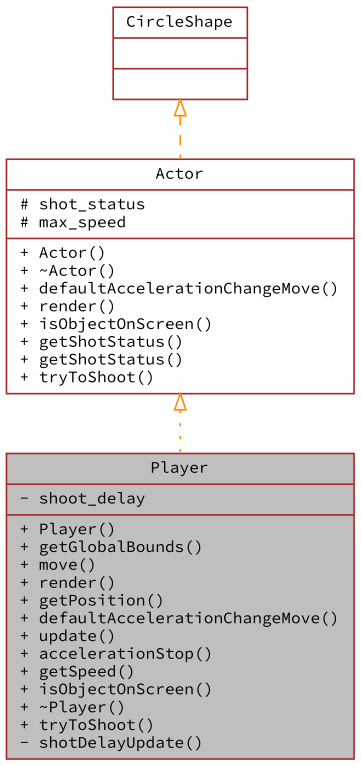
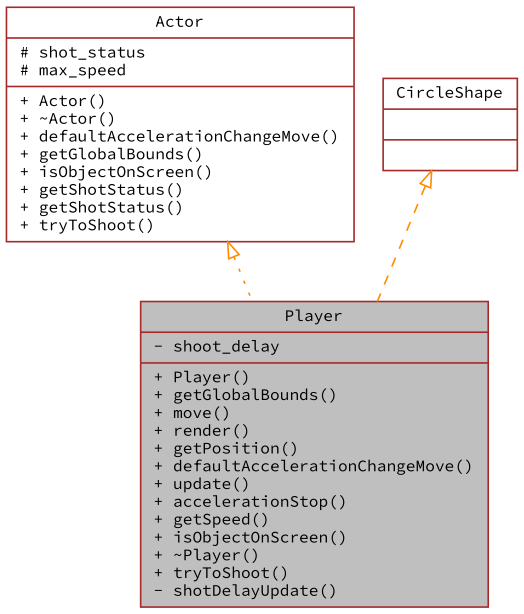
  digraph {
    fontname="Source Code Pro"
    node [color=brown fillcolor=white fontname="Source Code Pro" fontsize=10 shape=record style=filled]
    edge [arrowtail=onormal color=darkorange dir=back fontname="Source Code Pro" fontsize=10 labelfontname=Helvetica labelfontsize=10]
    n1 [fillcolor=grey75 fontcolor=black height=0.2 label="{Player\n|- shoot_delay\l|+ Player()\l+ getGlobalBounds()\l+ move()\l+ render()\l+ getPosition()\l+ defaultAccelerationChangeMove()\l+ update()\l+ accelerationStop()\l+ getSpeed()\l+ isObjectOnScreen()\l+ ~Player()\l+ tryToShoot()\l- shotDelayUpdate()\l}" width=0.4]
-   n2 [height=0.2 label="{Actor\n|# shot_status\l# max_speed\l|+ Actor()\l+ ~Actor()\l+ defaultAccelerationChangeMove()\l+ render()\l+ isObjectOnScreen()\l+ getShotStatus()\l+ getShotStatus()\l+ tryToShoot()\l}" width=0.4]
+   n2 [height=0.2 label="{Actor\n|# shot_status\l# max_speed\l|+ Actor()\l+ ~Actor()\l+ defaultAccelerationChangeMove()\l+ getGlobalBounds()\l+ isObjectOnScreen()\l+ getShotStatus()\l+ getShotStatus()\l+ tryToShoot()\l}" width=0.4]
    n3 [height=0.2 label="{CircleShape\n||}" width=0.4]
    n2 -> n1 [style=dotted]
-   n3 -> n2 [style=dashed]
+   n3 -> n1 [style=dashed]
  }
